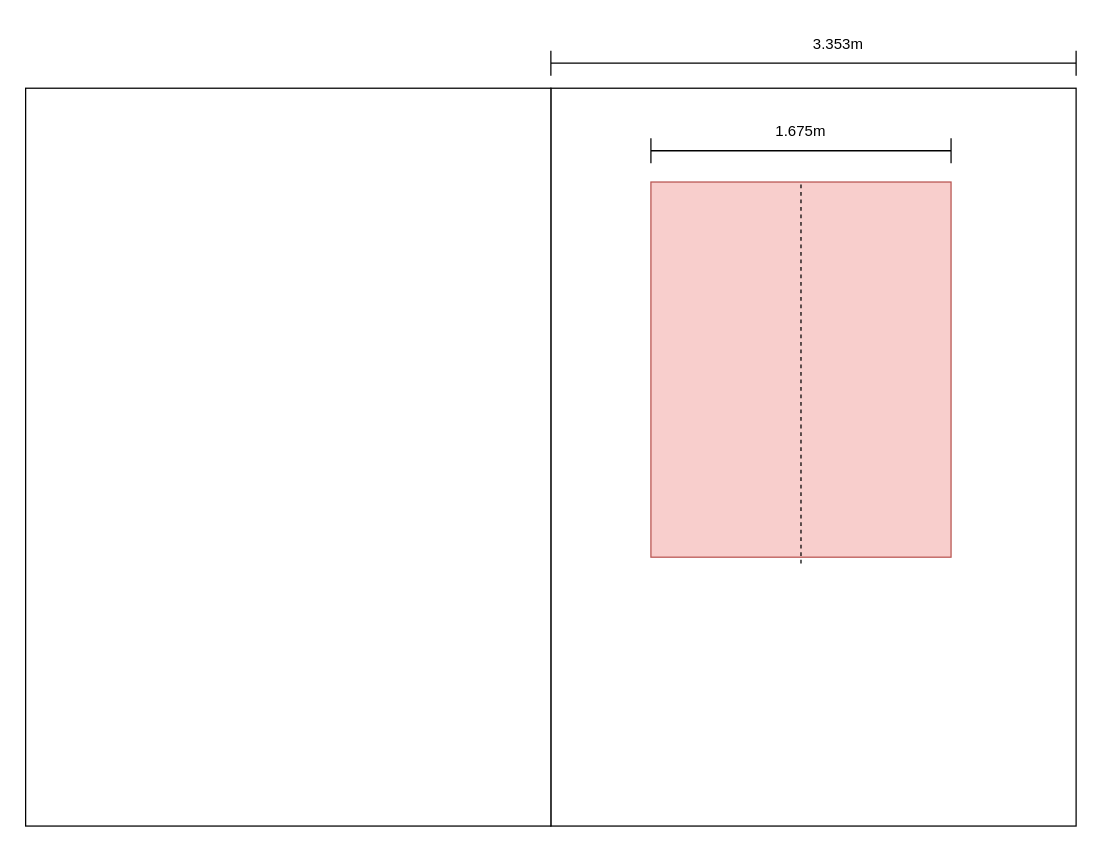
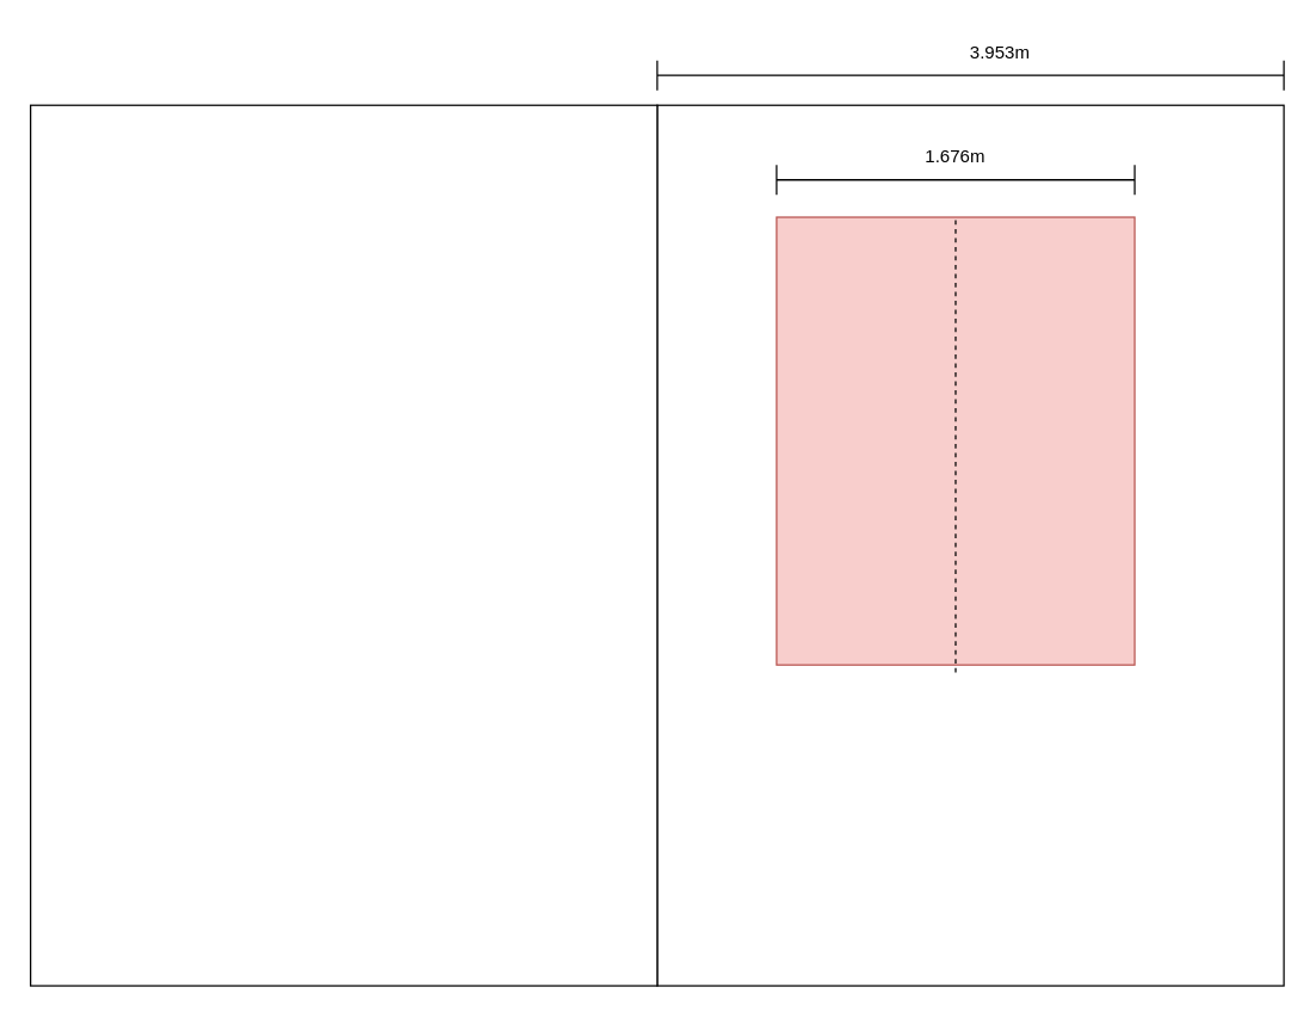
  <mxCell id="0" />
  <mxCell id="1" parent="0" />
  <mxCell id="2" value="" style="rounded=0;whiteSpace=wrap;html=1;" vertex="1" parent="1"><mxGeometry x="440" y="70" width="420" height="590" as="geometry" /></mxCell>
  <mxCell id="3" value="" style="shape=crossbar;whiteSpace=wrap;html=1;rounded=1;" vertex="1" parent="1"><mxGeometry x="440" y="40" width="420" height="20" as="geometry" /></mxCell>
- <mxCell id="4" value="3.353m" style="text;html=1;align=center;verticalAlign=middle;whiteSpace=wrap;rounded=0;" vertex="1" parent="1"><mxGeometry x="640" y="20" width="60" height="30" as="geometry" /></mxCell>
+ <mxCell id="4" value="3.953m" style="text;html=1;align=center;verticalAlign=middle;whiteSpace=wrap;rounded=0;" vertex="1" parent="1"><mxGeometry x="640" y="20" width="60" height="30" as="geometry" /></mxCell>
  <mxCell id="5" value="" style="rounded=0;whiteSpace=wrap;html=1;fillColor=#f8cecc;strokeColor=#b85450;" vertex="1" parent="1"><mxGeometry x="520" y="145" width="240" height="300" as="geometry" /></mxCell>
  <mxCell id="6" value="" style="shape=crossbar;whiteSpace=wrap;html=1;rounded=1;" vertex="1" parent="1"><mxGeometry x="520" y="110" width="240" height="20" as="geometry" /></mxCell>
  <mxCell id="7" value="" style="rounded=0;whiteSpace=wrap;html=1;" vertex="1" parent="1"><mxGeometry x="20" y="70" width="420" height="590" as="geometry" /></mxCell>
- <mxCell id="8" value="1.675m" style="text;html=1;align=center;verticalAlign=middle;whiteSpace=wrap;rounded=0;" vertex="1" parent="1"><mxGeometry x="610" y="90" width="60" height="30" as="geometry" /></mxCell>
+ <mxCell id="8" value="1.676m" style="text;html=1;align=center;verticalAlign=middle;whiteSpace=wrap;rounded=0;" vertex="1" parent="1"><mxGeometry x="610" y="90" width="60" height="30" as="geometry" /></mxCell>
  <mxCell id="9" value="" style="endArrow=none;dashed=1;html=1;rounded=0;entryX=0.5;entryY=0;entryDx=0;entryDy=0;" edge="1" parent="1" target="5"><mxGeometry width="50" height="50" relative="1" as="geometry"><mxPoint x="640" y="450" as="sourcePoint" /><mxPoint x="690" y="390" as="targetPoint" /></mxGeometry></mxCell>
